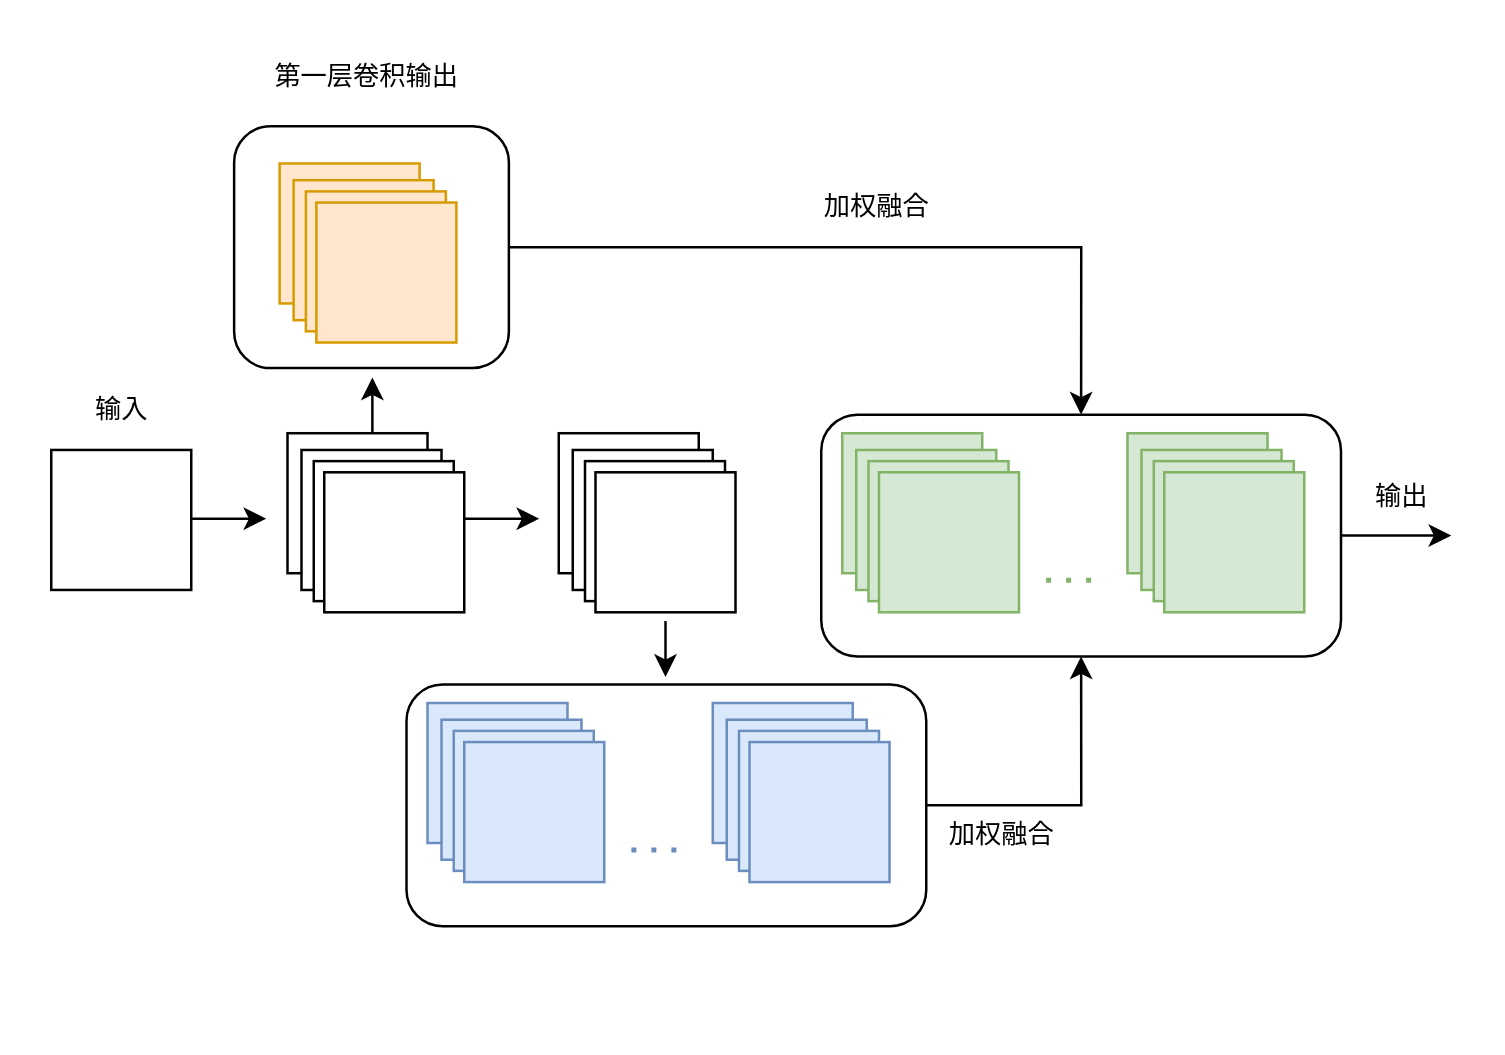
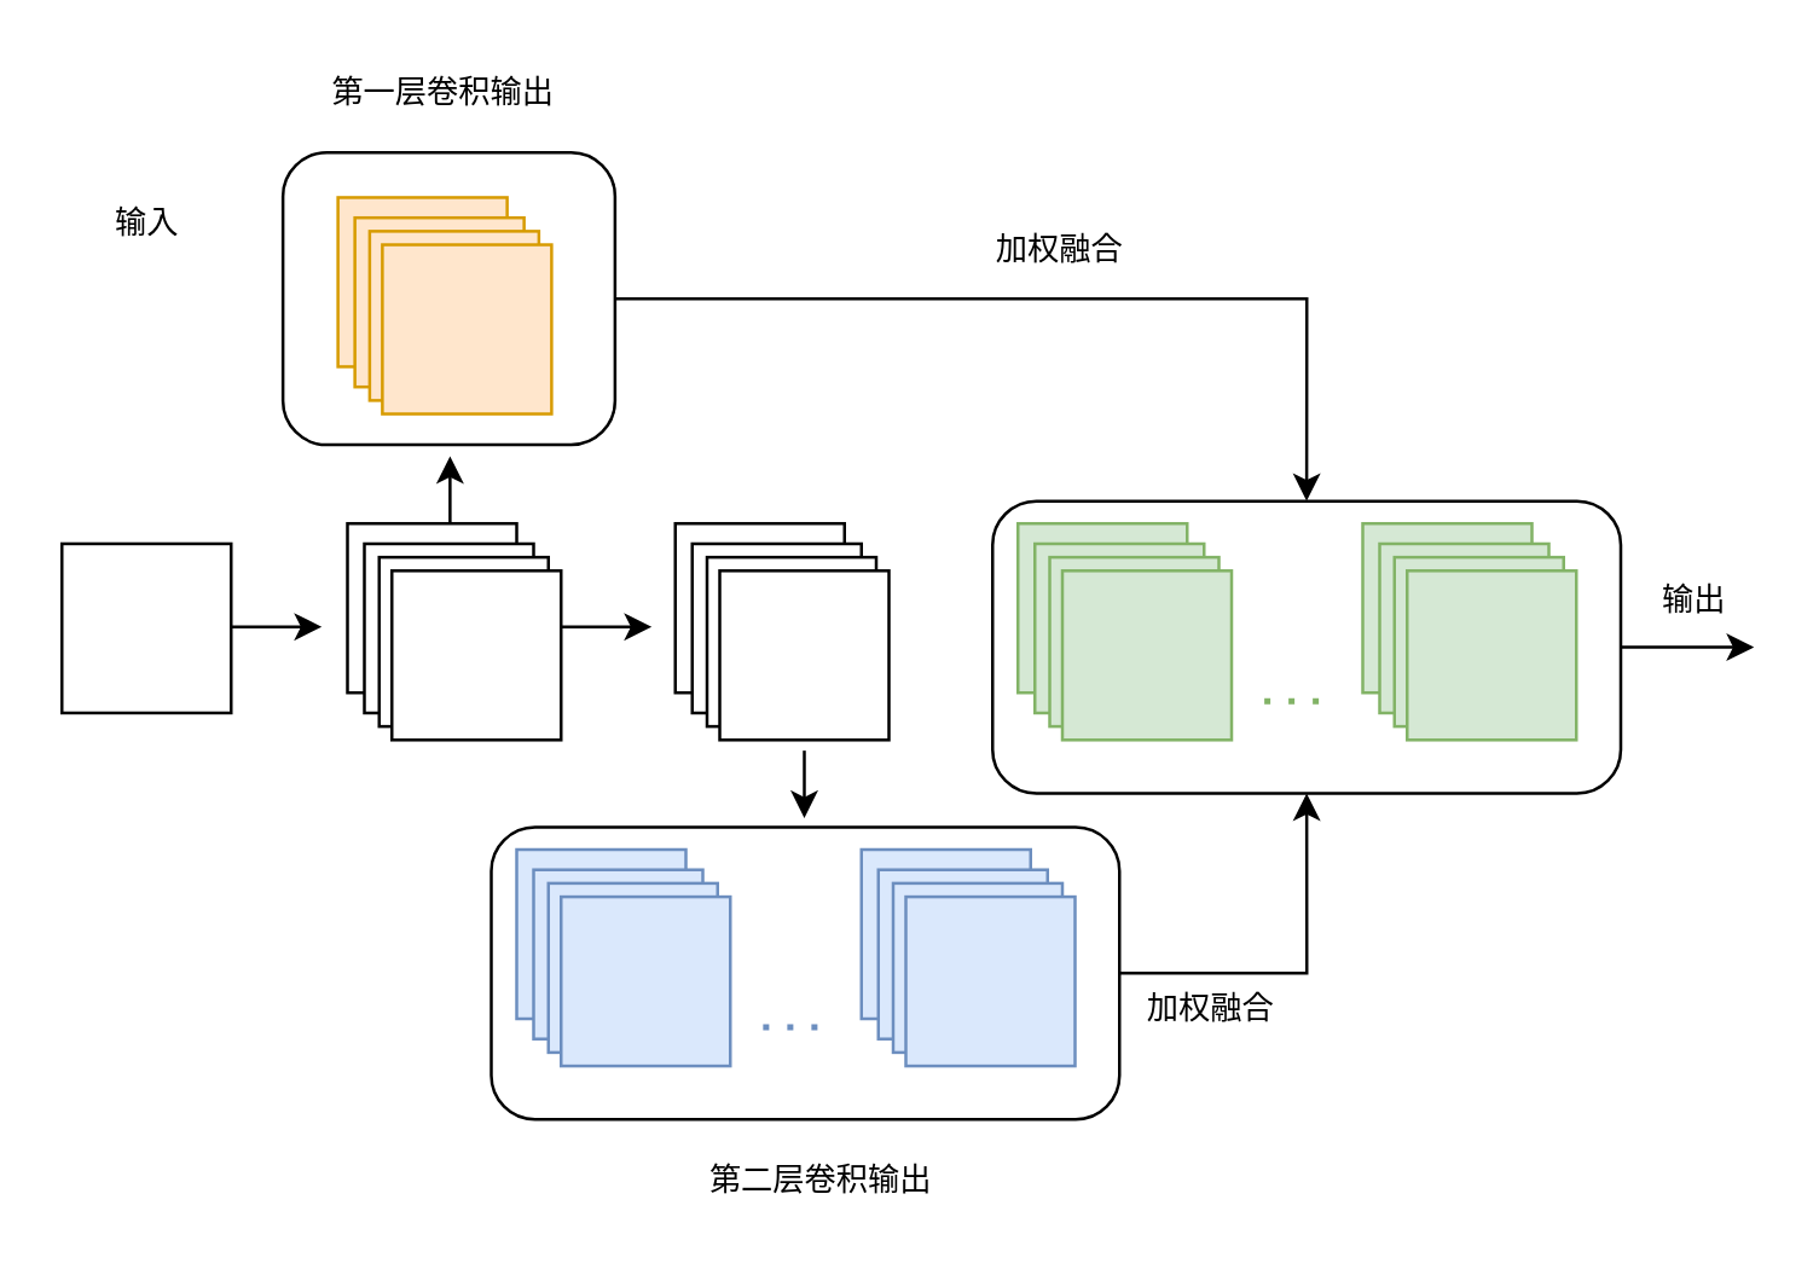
  <mxCell id="0" />
  <mxCell id="1" parent="0" />
  <mxCell id="2" value="" style="rounded=1;whiteSpace=wrap;html=1;fillColor=none;" parent="1" vertex="1"><mxGeometry x="93.15" y="50" width="109.9" height="96.744" as="geometry" /></mxCell>
  <mxCell id="3" value="第一层卷积输出" style="text;html=1;align=center;verticalAlign=middle;resizable=0;points=[];autosize=1;fontSize=10.5;" parent="1" vertex="1"><mxGeometry x="96" y="20" width="100" height="20" as="geometry" /></mxCell>
+ <mxCell id="4" value="第二层卷积输出" style="text;html=1;align=center;verticalAlign=middle;resizable=0;points=[];autosize=1;fontSize=10.5;" parent="1" vertex="1"><mxGeometry x="221" y="380" width="100" height="20" as="geometry" /></mxCell>
  <mxCell id="5" value="" style="whiteSpace=wrap;html=1;aspect=fixed;" parent="1" vertex="1"><mxGeometry x="20" y="179.483" width="56" height="56" as="geometry" /></mxCell>
  <mxCell id="6" value="" style="whiteSpace=wrap;html=1;aspect=fixed;" parent="1" vertex="1"><mxGeometry x="114.5" y="172.791" width="56" height="56" as="geometry" /></mxCell>
  <mxCell id="7" value="" style="whiteSpace=wrap;html=1;aspect=fixed;" parent="1" vertex="1"><mxGeometry x="120.1" y="179.488" width="56" height="56" as="geometry" /></mxCell>
  <mxCell id="8" value="" style="whiteSpace=wrap;html=1;aspect=fixed;" parent="1" vertex="1"><mxGeometry x="125" y="183.953" width="56" height="56" as="geometry" /></mxCell>
  <mxCell id="9" value="" style="whiteSpace=wrap;html=1;aspect=fixed;" parent="1" vertex="1"><mxGeometry x="129.2" y="188.419" width="56" height="56" as="geometry" /></mxCell>
  <mxCell id="10" value="" style="endArrow=classic;html=1;" parent="1" edge="1"><mxGeometry x="134" y="70" width="50" height="50" as="geometry"><mxPoint x="148.45" y="172.791" as="sourcePoint" /><mxPoint x="148.45" y="150.465" as="targetPoint" /></mxGeometry></mxCell>
  <mxCell id="11" value="" style="whiteSpace=wrap;html=1;aspect=fixed;" parent="1" vertex="1"><mxGeometry x="223" y="172.791" width="56" height="56" as="geometry" /></mxCell>
  <mxCell id="12" value="" style="whiteSpace=wrap;html=1;aspect=fixed;" parent="1" vertex="1"><mxGeometry x="228.6" y="179.488" width="56" height="56" as="geometry" /></mxCell>
  <mxCell id="13" value="" style="whiteSpace=wrap;html=1;aspect=fixed;" parent="1" vertex="1"><mxGeometry x="233.5" y="183.953" width="56" height="56" as="geometry" /></mxCell>
  <mxCell id="14" value="" style="whiteSpace=wrap;html=1;aspect=fixed;" parent="1" vertex="1"><mxGeometry x="237.7" y="188.419" width="56" height="56" as="geometry" /></mxCell>
  <mxCell id="15" value="" style="whiteSpace=wrap;html=1;aspect=fixed;fillColor=#ffe6cc;strokeColor=#d79b00;" parent="1" vertex="1"><mxGeometry x="111.35" y="64.884" width="56" height="56" as="geometry" /></mxCell>
  <mxCell id="16" value="" style="whiteSpace=wrap;html=1;aspect=fixed;fillColor=#ffe6cc;strokeColor=#d79b00;" parent="1" vertex="1"><mxGeometry x="116.95" y="71.581" width="56" height="56" as="geometry" /></mxCell>
  <mxCell id="17" value="" style="whiteSpace=wrap;html=1;aspect=fixed;fillColor=#ffe6cc;strokeColor=#d79b00;" parent="1" vertex="1"><mxGeometry x="121.85" y="76.047" width="56" height="56" as="geometry" /></mxCell>
  <mxCell id="18" value="" style="whiteSpace=wrap;html=1;aspect=fixed;fillColor=#ffe6cc;strokeColor=#d79b00;" parent="1" vertex="1"><mxGeometry x="126.05" y="80.512" width="56" height="56" as="geometry" /></mxCell>
  <mxCell id="19" value="" style="whiteSpace=wrap;html=1;aspect=fixed;fillColor=#dae8fc;strokeColor=#6c8ebf;" parent="1" vertex="1"><mxGeometry x="170.5" y="280.698" width="56" height="56" as="geometry" /></mxCell>
  <mxCell id="20" value="" style="whiteSpace=wrap;html=1;aspect=fixed;fillColor=#dae8fc;strokeColor=#6c8ebf;" parent="1" vertex="1"><mxGeometry x="176.1" y="287.395" width="56" height="56" as="geometry" /></mxCell>
  <mxCell id="21" value="" style="whiteSpace=wrap;html=1;aspect=fixed;fillColor=#dae8fc;strokeColor=#6c8ebf;" parent="1" vertex="1"><mxGeometry x="181" y="291.86" width="56" height="56" as="geometry" /></mxCell>
  <mxCell id="22" value="" style="whiteSpace=wrap;html=1;aspect=fixed;fillColor=#dae8fc;strokeColor=#6c8ebf;" parent="1" vertex="1"><mxGeometry x="185.2" y="296.326" width="56" height="56" as="geometry" /></mxCell>
  <mxCell id="23" value="" style="whiteSpace=wrap;html=1;aspect=fixed;fillColor=#dae8fc;strokeColor=#6c8ebf;" parent="1" vertex="1"><mxGeometry x="284.6" y="280.698" width="56" height="56" as="geometry" /></mxCell>
  <mxCell id="24" value="" style="whiteSpace=wrap;html=1;aspect=fixed;fillColor=#dae8fc;strokeColor=#6c8ebf;" parent="1" vertex="1"><mxGeometry x="290.2" y="287.395" width="56" height="56" as="geometry" /></mxCell>
  <mxCell id="25" value="" style="whiteSpace=wrap;html=1;aspect=fixed;fillColor=#dae8fc;strokeColor=#6c8ebf;" parent="1" vertex="1"><mxGeometry x="295.1" y="291.86" width="56" height="56" as="geometry" /></mxCell>
  <mxCell id="26" value="" style="whiteSpace=wrap;html=1;aspect=fixed;fillColor=#dae8fc;strokeColor=#6c8ebf;" parent="1" vertex="1"><mxGeometry x="299.3" y="296.326" width="56" height="56" as="geometry" /></mxCell>
  <mxCell id="27" value="" style="endArrow=classic;html=1;" parent="1" edge="1"><mxGeometry x="134" y="70" width="50" height="50" as="geometry"><mxPoint x="265.7" y="247.953" as="sourcePoint" /><mxPoint x="265.7" y="270.279" as="targetPoint" /></mxGeometry></mxCell>
  <mxCell id="28" value="" style="endArrow=none;dashed=1;html=1;dashPattern=1 3;strokeWidth=2;fillColor=#dae8fc;strokeColor=#6c8ebf;" parent="1" edge="1"><mxGeometry x="134" y="70" width="50" height="50" as="geometry"><mxPoint x="252.05" y="339.488" as="sourcePoint" /><mxPoint x="270.95" y="339.488" as="targetPoint" /></mxGeometry></mxCell>
  <mxCell id="29" value="" style="rounded=1;whiteSpace=wrap;html=1;fillColor=none;" parent="1" vertex="1"><mxGeometry x="162.1" y="273.256" width="207.9" height="96.744" as="geometry" /></mxCell>
  <mxCell id="30" value="" style="whiteSpace=wrap;html=1;aspect=fixed;fillColor=#d5e8d4;strokeColor=#82b366;" parent="1" vertex="1"><mxGeometry x="336.4" y="172.791" width="56" height="56" as="geometry" /></mxCell>
  <mxCell id="31" value="" style="whiteSpace=wrap;html=1;aspect=fixed;fillColor=#d5e8d4;strokeColor=#82b366;" parent="1" vertex="1"><mxGeometry x="342" y="179.488" width="56" height="56" as="geometry" /></mxCell>
  <mxCell id="32" value="" style="whiteSpace=wrap;html=1;aspect=fixed;fillColor=#d5e8d4;strokeColor=#82b366;" parent="1" vertex="1"><mxGeometry x="346.9" y="183.953" width="56" height="56" as="geometry" /></mxCell>
  <mxCell id="33" value="" style="whiteSpace=wrap;html=1;aspect=fixed;fillColor=#d5e8d4;strokeColor=#82b366;" parent="1" vertex="1"><mxGeometry x="351.1" y="188.419" width="56" height="56" as="geometry" /></mxCell>
  <mxCell id="34" value="" style="whiteSpace=wrap;html=1;aspect=fixed;fillColor=#d5e8d4;strokeColor=#82b366;" parent="1" vertex="1"><mxGeometry x="450.5" y="172.791" width="56" height="56" as="geometry" /></mxCell>
  <mxCell id="35" value="" style="whiteSpace=wrap;html=1;aspect=fixed;fillColor=#d5e8d4;strokeColor=#82b366;" parent="1" vertex="1"><mxGeometry x="456.1" y="179.488" width="56" height="56" as="geometry" /></mxCell>
  <mxCell id="36" value="" style="whiteSpace=wrap;html=1;aspect=fixed;fillColor=#d5e8d4;strokeColor=#82b366;" parent="1" vertex="1"><mxGeometry x="461" y="183.953" width="56" height="56" as="geometry" /></mxCell>
  <mxCell id="37" value="" style="whiteSpace=wrap;html=1;aspect=fixed;fillColor=#d5e8d4;strokeColor=#82b366;" parent="1" vertex="1"><mxGeometry x="465.2" y="188.419" width="56" height="56" as="geometry" /></mxCell>
  <mxCell id="38" value="" style="endArrow=none;dashed=1;html=1;dashPattern=1 3;strokeWidth=2;fillColor=#d5e8d4;strokeColor=#82b366;" parent="1" edge="1"><mxGeometry x="134" y="70" width="50" height="50" as="geometry"><mxPoint x="417.95" y="231.581" as="sourcePoint" /><mxPoint x="436.85" y="231.581" as="targetPoint" /></mxGeometry></mxCell>
  <mxCell id="39" style="edgeStyle=orthogonalEdgeStyle;rounded=0;orthogonalLoop=1;jettySize=auto;html=1;exitX=1;exitY=0.5;exitDx=0;exitDy=0;" parent="1" source="40" edge="1"><mxGeometry x="134" y="70" as="geometry"><mxPoint x="580" y="213.721" as="targetPoint" /></mxGeometry></mxCell>
  <mxCell id="40" value="" style="rounded=1;whiteSpace=wrap;html=1;fillColor=none;" parent="1" vertex="1"><mxGeometry x="328" y="165.349" width="207.9" height="96.744" as="geometry" /></mxCell>
  <mxCell id="41" style="edgeStyle=orthogonalEdgeStyle;rounded=0;orthogonalLoop=1;jettySize=auto;html=1;exitX=1;exitY=0.5;exitDx=0;exitDy=0;entryX=0.5;entryY=0;entryDx=0;entryDy=0;" parent="1" source="2" target="40" edge="1"><mxGeometry x="134" y="70" as="geometry" /></mxCell>
  <mxCell id="42" style="edgeStyle=orthogonalEdgeStyle;rounded=0;orthogonalLoop=1;jettySize=auto;html=1;exitX=1;exitY=0.5;exitDx=0;exitDy=0;entryX=0.5;entryY=1;entryDx=0;entryDy=0;" parent="1" source="29" target="40" edge="1"><mxGeometry x="134" y="70" as="geometry" /></mxCell>
  <mxCell id="43" value="" style="endArrow=classic;html=1;" parent="1" edge="1"><mxGeometry x="134" y="70" width="50" height="50" as="geometry"><mxPoint x="76" y="206.99" as="sourcePoint" /><mxPoint x="106" y="206.99" as="targetPoint" /></mxGeometry></mxCell>
  <mxCell id="44" value="" style="endArrow=classic;html=1;" parent="1" edge="1"><mxGeometry x="134" y="70" width="50" height="50" as="geometry"><mxPoint x="185.2" y="206.99" as="sourcePoint" /><mxPoint x="215.2" y="206.99" as="targetPoint" /></mxGeometry></mxCell>
  <mxCell id="45" value="加权融合" style="text;html=1;align=center;verticalAlign=middle;resizable=0;points=[];autosize=1;fontSize=10.5;" parent="1" vertex="1"><mxGeometry x="320.1" y="71.58" width="60" height="20" as="geometry" /></mxCell>
- <mxCell id="46" value="输入" style="text;html=1;align=center;verticalAlign=middle;resizable=0;points=[];autosize=1;fontSize=10.5;" parent="1" vertex="1"><mxGeometry x="28" y="152.79" width="40" height="20" as="geometry" /></mxCell>
+ <mxCell id="46" value="输入" style="text;html=1;align=center;verticalAlign=middle;resizable=0;points=[];autosize=1;fontSize=10.5;" parent="1" vertex="1"><mxGeometry x="28" y="62.79" width="40" height="20" as="geometry" /></mxCell>
  <mxCell id="47" value="输出" style="text;html=1;align=center;verticalAlign=middle;resizable=0;points=[];autosize=1;fontSize=10.5;" parent="1" vertex="1"><mxGeometry x="540" y="188.42" width="40" height="20" as="geometry" /></mxCell>
  <mxCell id="48" value="加权融合" style="text;html=1;align=center;verticalAlign=middle;resizable=0;points=[];autosize=1;fontSize=10.5;" vertex="1" parent="1"><mxGeometry x="370" y="323.4" width="60" height="20" as="geometry" /></mxCell>
